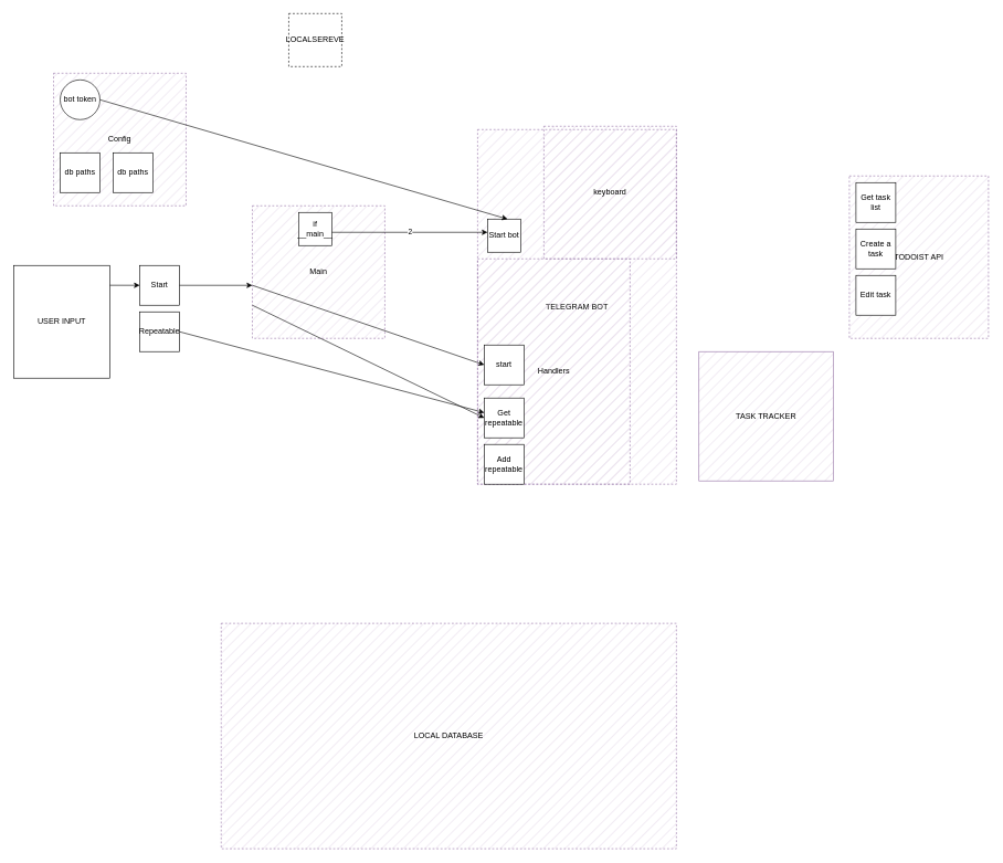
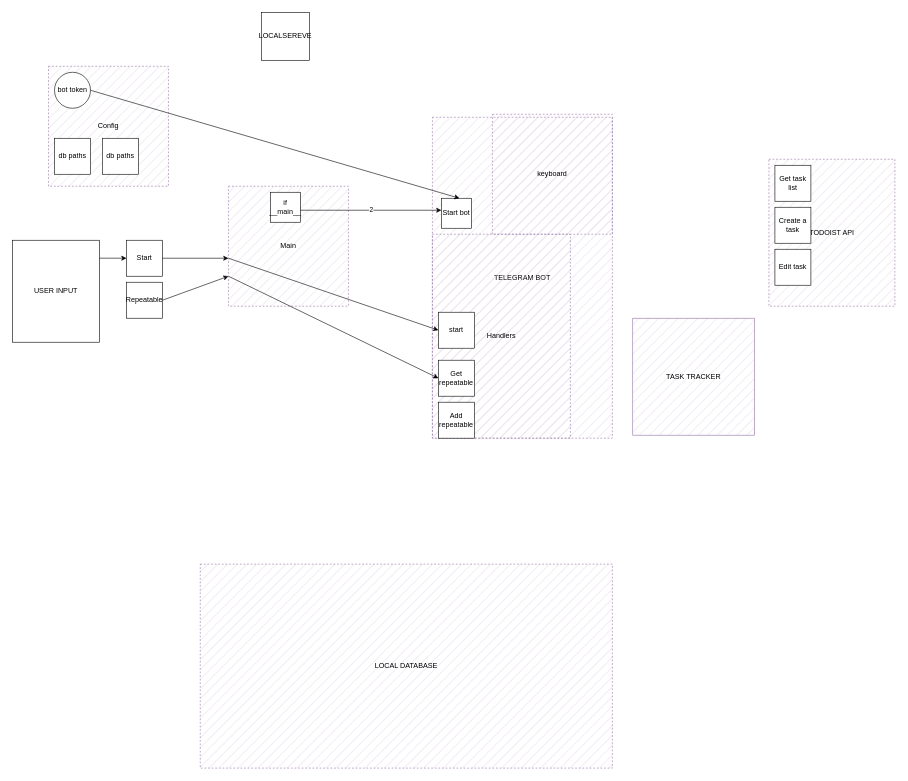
  <mxCell id="0" />
  <mxCell id="1" parent="0" />
  <mxCell id="2" value="TELEGRAM BOT" style="rounded=0;whiteSpace=wrap;html=1;fillColor=#e1d5e7;strokeColor=#9673a6;dashed=1;fillStyle=hatch;" vertex="1" parent="1"><mxGeometry x="720" y="195" width="300" height="535" as="geometry" /></mxCell>
  <mxCell id="3" value="USER INPUT" style="whiteSpace=wrap;html=1;aspect=fixed;" parent="1" vertex="1"><mxGeometry x="20" y="400" width="145" height="170" as="geometry" /></mxCell>
  <mxCell id="4" value="Main" style="whiteSpace=wrap;html=1;aspect=fixed;fillColor=#e1d5e7;strokeColor=#9673a6;fillStyle=hatch;dashed=1;" parent="1" vertex="1"><mxGeometry x="380" y="310" width="200" height="200" as="geometry" /></mxCell>
  <mxCell id="5" value="Start" style="whiteSpace=wrap;html=1;aspect=fixed;" parent="1" vertex="1"><mxGeometry x="210" y="400" width="60" height="60" as="geometry" /></mxCell>
  <mxCell id="6" value="" style="endArrow=classic;html=1;rounded=0;exitX=1;exitY=0.176;exitDx=0;exitDy=0;exitPerimeter=0;entryX=0;entryY=0.499;entryDx=0;entryDy=0;entryPerimeter=0;" parent="1" source="3" target="5" edge="1"><mxGeometry width="50" height="50" relative="1" as="geometry"><mxPoint x="790" y="740" as="sourcePoint" /><mxPoint x="240" y="430" as="targetPoint" /></mxGeometry></mxCell>
  <mxCell id="7" value="" style="endArrow=classic;html=1;rounded=0;exitX=1;exitY=0.5;exitDx=0;exitDy=0;exitPerimeter=0;" parent="1" source="5" edge="1"><mxGeometry width="50" height="50" relative="1" as="geometry"><mxPoint x="200" y="440" as="sourcePoint" /><mxPoint x="380" y="430" as="targetPoint" /></mxGeometry></mxCell>
  <mxCell id="8" value="if __main__" style="whiteSpace=wrap;html=1;aspect=fixed;" parent="1" vertex="1"><mxGeometry x="450" y="320" width="50" height="50" as="geometry" /></mxCell>
  <mxCell id="9" value="" style="group" parent="1" vertex="1" connectable="0"><mxGeometry x="80" y="110" width="200" height="200" as="geometry" /></mxCell>
  <mxCell id="10" value="Config" style="whiteSpace=wrap;html=1;aspect=fixed;fillColor=#e1d5e7;strokeColor=#9673a6;fillStyle=hatch;dashed=1;" parent="9" vertex="1"><mxGeometry width="200" height="200" as="geometry" /></mxCell>
  <mxCell id="11" value="bot token" style="ellipse;whiteSpace=wrap;html=1;aspect=fixed;" parent="9" vertex="1"><mxGeometry x="10" y="10" width="60" height="60" as="geometry" /></mxCell>
  <mxCell id="12" value="db paths" style="whiteSpace=wrap;html=1;aspect=fixed;" parent="9" vertex="1"><mxGeometry x="90" y="120" width="60" height="60" as="geometry" /></mxCell>
  <mxCell id="13" value="db paths" style="whiteSpace=wrap;html=1;aspect=fixed;" parent="9" vertex="1"><mxGeometry x="10" y="120" width="60" height="60" as="geometry" /></mxCell>
- <mxCell id="14" value="LOCALSEREVE" style="whiteSpace=wrap;html=1;aspect=fixed;dashed=1;" parent="1" vertex="1"><mxGeometry x="435" y="20" width="80" height="80" as="geometry" /></mxCell>
+ <mxCell id="14" value="LOCALSEREVE" style="whiteSpace=wrap;html=1;aspect=fixed;" parent="1" vertex="1"><mxGeometry x="435" y="20" width="80" height="80" as="geometry" /></mxCell>
  <mxCell id="15" value="Start bot" style="whiteSpace=wrap;html=1;aspect=fixed;" parent="1" vertex="1"><mxGeometry x="735" y="330" width="50" height="50" as="geometry" /></mxCell>
  <mxCell id="16" value="2" style="endArrow=classic;html=1;rounded=0;entryX=0;entryY=0.4;entryDx=0;entryDy=0;exitX=1;exitY=0.6;exitDx=0;exitDy=0;exitPerimeter=0;entryPerimeter=0;" parent="1" source="8" target="15" edge="1"><mxGeometry width="50" height="50" relative="1" as="geometry"><mxPoint x="485" y="110" as="sourcePoint" /><mxPoint x="485" y="320" as="targetPoint" /></mxGeometry></mxCell>
  <mxCell id="17" value="" style="endArrow=classic;html=1;rounded=0;exitX=1;exitY=0.5;exitDx=0;exitDy=0;exitPerimeter=0;entryX=0.6;entryY=0;entryDx=0;entryDy=0;entryPerimeter=0;" parent="1" source="11" target="15" edge="1"><mxGeometry width="50" height="50" relative="1" as="geometry"><mxPoint x="510" y="360" as="sourcePoint" /><mxPoint x="740" y="290" as="targetPoint" /></mxGeometry></mxCell>
  <mxCell id="18" value="keyboard" style="whiteSpace=wrap;html=1;aspect=fixed;fillColor=#e1d5e7;strokeColor=#9673a6;fillStyle=hatch;dashed=1;" parent="1" vertex="1"><mxGeometry x="820" y="190" width="200" height="200" as="geometry" /></mxCell>
  <mxCell id="19" value="Handlers" style="rounded=0;whiteSpace=wrap;html=1;fillColor=#e1d5e7;strokeColor=#9673a6;dashed=1;fillStyle=hatch;" parent="1" vertex="1"><mxGeometry x="720" y="390" width="230" height="340" as="geometry" /></mxCell>
  <mxCell id="20" value="LOCAL DATABASE" style="rounded=0;whiteSpace=wrap;html=1;fillColor=#e1d5e7;strokeColor=#9673a6;dashed=1;fillStyle=hatch;" parent="1" vertex="1"><mxGeometry x="333" y="940" width="687" height="340" as="geometry" /></mxCell>
  <mxCell id="21" value="start" style="whiteSpace=wrap;html=1;aspect=fixed;" parent="1" vertex="1"><mxGeometry x="730" y="520" width="60" height="60" as="geometry" /></mxCell>
  <mxCell id="22" value="" style="endArrow=classic;html=1;rounded=0;entryX=0;entryY=0.5;entryDx=0;entryDy=0;entryPerimeter=0;" edge="1" parent="1" target="21"><mxGeometry width="50" height="50" relative="1" as="geometry"><mxPoint x="380" y="430" as="sourcePoint" /><mxPoint x="390" y="440" as="targetPoint" /></mxGeometry></mxCell>
  <mxCell id="23" value="Repeatable" style="whiteSpace=wrap;html=1;aspect=fixed;" vertex="1" parent="1"><mxGeometry x="210" y="470" width="60" height="60" as="geometry" /></mxCell>
- <mxCell id="24" value="" style="endArrow=classic;html=1;rounded=0;exitX=1;exitY=0.5;exitDx=0;exitDy=0;exitPerimeter=0;" edge="1" parent="1" source="23" target="26"><mxGeometry width="50" height="50" relative="1" as="geometry"><mxPoint x="260" y="630" as="sourcePoint" /><mxPoint x="380" y="570" as="targetPoint" /></mxGeometry></mxCell>
+ <mxCell id="24" value="" style="endArrow=classic;html=1;rounded=0;exitX=1;exitY=0.5;exitDx=0;exitDy=0;exitPerimeter=0;entryX=0;entryY=0.75;entryDx=0;entryDy=0;entryPerimeter=0;" edge="1" parent="1" source="23" target="4"><mxGeometry width="50" height="50" relative="1" as="geometry"><mxPoint x="260" y="630" as="sourcePoint" /><mxPoint x="380" y="570" as="targetPoint" /></mxGeometry></mxCell>
  <mxCell id="25" value="" style="endArrow=classic;html=1;rounded=0;entryX=0;entryY=0.5;entryDx=0;entryDy=0;entryPerimeter=0;" edge="1" parent="1" target="26"><mxGeometry width="50" height="50" relative="1" as="geometry"><mxPoint x="380" y="460" as="sourcePoint" /><mxPoint x="730" y="690" as="targetPoint" /></mxGeometry></mxCell>
  <mxCell id="26" value="Get repeatable" style="whiteSpace=wrap;html=1;aspect=fixed;" vertex="1" parent="1"><mxGeometry x="730" y="600" width="60" height="60" as="geometry" /></mxCell>
  <mxCell id="27" value="Add repeatable" style="whiteSpace=wrap;html=1;aspect=fixed;" vertex="1" parent="1"><mxGeometry x="730" y="670" width="60" height="60" as="geometry" /></mxCell>
  <mxCell id="28" value="TODOIST API" style="rounded=0;whiteSpace=wrap;html=1;fillColor=#e1d5e7;strokeColor=#9673a6;dashed=1;fillStyle=hatch;" vertex="1" parent="1"><mxGeometry x="1281" y="265" width="210" height="245" as="geometry" /></mxCell>
  <mxCell id="29" value="Get task list" style="whiteSpace=wrap;html=1;aspect=fixed;" vertex="1" parent="1"><mxGeometry x="1291" y="275" width="60" height="60" as="geometry" /></mxCell>
  <mxCell id="30" value="Create a task" style="whiteSpace=wrap;html=1;aspect=fixed;" vertex="1" parent="1"><mxGeometry x="1291" y="345" width="60" height="60" as="geometry" /></mxCell>
  <mxCell id="31" value="Edit task" style="whiteSpace=wrap;html=1;aspect=fixed;" vertex="1" parent="1"><mxGeometry x="1291" y="415" width="60" height="60" as="geometry" /></mxCell>
  <mxCell id="32" value="TASK TRACKER" style="rounded=0;whiteSpace=wrap;html=1;fillColor=#e1d5e7;strokeColor=#9673a6;dashed=0;fillStyle=hatch;" vertex="1" parent="1"><mxGeometry x="1054" y="530" width="203" height="195" as="geometry" /></mxCell>
